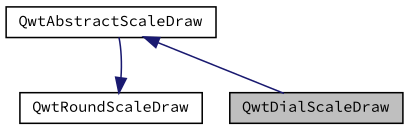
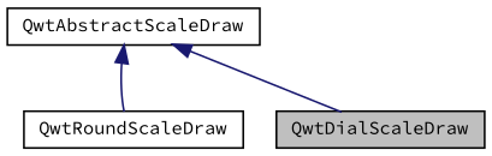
  digraph {
    fontname="Source Code Pro"
    node [color=black fillcolor=white fontname="Source Code Pro" fontsize=10 shape=record style=filled]
    edge [color=midnightblue dir=back fontname="Source Code Pro" fontsize=10 labelfontname=FreeSans labelfontsize=10 style=solid]
    n1 [fillcolor=grey75 fontcolor=black height=0.2 label=QwtDialScaleDraw width=0.4]
    n2 [height=0.2 label=QwtRoundScaleDraw width=0.4]
    n3 [height=0.2 label=QwtAbstractScaleDraw width=0.4]
    n3 -> n1
-   n2 -> n3
+   n3 -> n2
  }
